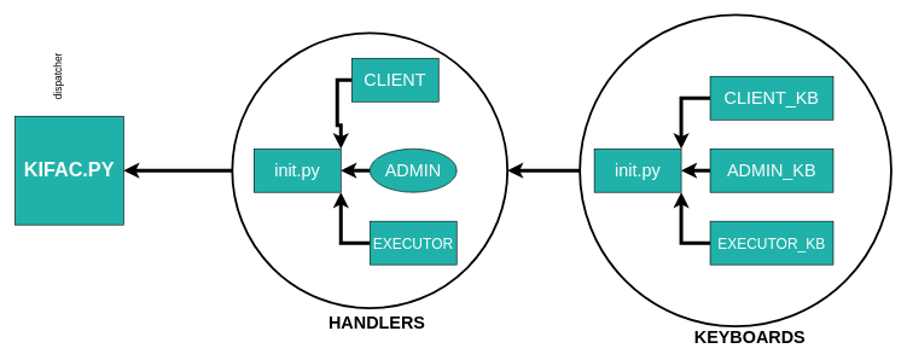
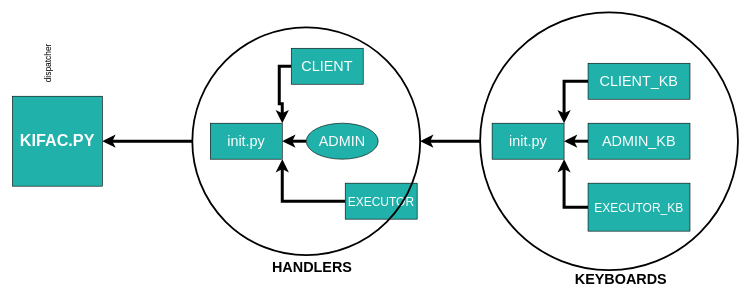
  <mxCell id="0" />
  <mxCell id="1" parent="0" />
  <mxCell id="2" value="&lt;b&gt;&lt;font style=&quot;font-size: 27px&quot; color=&quot;#fcfcfc&quot;&gt;KIFAC.PY&lt;/font&gt;&lt;/b&gt;" style="whiteSpace=wrap;html=1;aspect=fixed;fillColor=#20b2aa;" vertex="1" parent="1"><mxGeometry x="20" y="160" width="150" height="150" as="geometry" /></mxCell>
  <mxCell id="3" value="&lt;font style=&quot;font-size: 14px&quot;&gt;dispatcher&lt;/font&gt;" style="text;html=1;strokeColor=none;fillColor=none;align=center;verticalAlign=middle;whiteSpace=wrap;rounded=0;rotation=-90;" vertex="1" parent="1"><mxGeometry x="60" y="95" width="40" height="20" as="geometry" /></mxCell>
  <mxCell id="4" value="&lt;font color=&quot;#ffffff&quot; style=&quot;font-size: 24px&quot;&gt;init.py&lt;/font&gt;" style="rounded=0;whiteSpace=wrap;html=1;fillColor=#20b2aa;" vertex="1" parent="1"><mxGeometry x="350" y="205" width="120" height="60" as="geometry" /></mxCell>
  <mxCell id="5" style="edgeStyle=orthogonalEdgeStyle;rounded=0;orthogonalLoop=1;jettySize=auto;html=1;exitX=0;exitY=0.5;exitDx=0;exitDy=0;entryX=1;entryY=0;entryDx=0;entryDy=0;strokeWidth=5;" edge="1" parent="1" source="6" target="4"><mxGeometry relative="1" as="geometry" /></mxCell>
  <mxCell id="6" value="&lt;font style=&quot;font-size: 24px&quot; color=&quot;#ffffff&quot;&gt;CLIENT&lt;/font&gt;" style="rounded=0;whiteSpace=wrap;html=1;fillColor=#20b2aa;" vertex="1" parent="1"><mxGeometry x="485" y="80" width="120" height="60" as="geometry" /></mxCell>
  <mxCell id="7" style="edgeStyle=orthogonalEdgeStyle;rounded=0;orthogonalLoop=1;jettySize=auto;html=1;exitX=0;exitY=0.5;exitDx=0;exitDy=0;entryX=1;entryY=0.5;entryDx=0;entryDy=0;strokeWidth=5;" edge="1" parent="1" source="8" target="4"><mxGeometry relative="1" as="geometry" /></mxCell>
  <mxCell id="8" value="&lt;font color=&quot;#fcfcfc&quot; style=&quot;font-size: 24px&quot;&gt;ADMIN&lt;/font&gt;" style="ellipse;whiteSpace=wrap;html=1;fillColor=#20b2aa;" vertex="1" parent="1"><mxGeometry x="510" y="205" width="120" height="60" as="geometry" /></mxCell>
  <mxCell id="9" style="edgeStyle=orthogonalEdgeStyle;rounded=0;orthogonalLoop=1;jettySize=auto;html=1;exitX=0;exitY=0.5;exitDx=0;exitDy=0;entryX=1;entryY=1;entryDx=0;entryDy=0;strokeWidth=5;" edge="1" parent="1" source="10" target="4"><mxGeometry relative="1" as="geometry" /></mxCell>
- <mxCell id="10" value="&lt;font color=&quot;#ffffff&quot; style=&quot;font-size: 20px&quot;&gt;EXECUTOR&lt;/font&gt;" style="rounded=0;whiteSpace=wrap;html=1;fillColor=#20b2aa;" vertex="1" parent="1"><mxGeometry x="510" y="305" width="120" height="60" as="geometry" /></mxCell>
+ <mxCell id="10" value="&lt;font color=&quot;#ffffff&quot; style=&quot;font-size: 20px&quot;&gt;EXECUTOR&lt;/font&gt;" style="rounded=0;whiteSpace=wrap;html=1;fillColor=#20b2aa;" vertex="1" parent="1"><mxGeometry x="575" y="305" width="120" height="60" as="geometry" /></mxCell>
  <mxCell id="11" style="edgeStyle=orthogonalEdgeStyle;rounded=0;orthogonalLoop=1;jettySize=auto;html=1;exitX=0;exitY=0.5;exitDx=0;exitDy=0;entryX=1;entryY=0.5;entryDx=0;entryDy=0;strokeWidth=5;" edge="1" parent="1" source="12" target="2"><mxGeometry relative="1" as="geometry"><Array as="points"><mxPoint x="180" y="235" /></Array></mxGeometry></mxCell>
  <mxCell id="12" value="" style="ellipse;whiteSpace=wrap;html=1;aspect=fixed;fillColor=none;strokeWidth=3;" vertex="1" parent="1"><mxGeometry x="320" width="380" height="380" as="geometry" y="45" /></mxCell>
  <mxCell id="13" value="&lt;b&gt;&lt;font style=&quot;font-size: 24px&quot;&gt;HANDLERS&lt;/font&gt;&lt;/b&gt;" style="text;html=1;strokeColor=none;fillColor=none;align=center;verticalAlign=middle;whiteSpace=wrap;rounded=0;rotation=0;" vertex="1" parent="1"><mxGeometry x="450" y="435" width="140" height="20" as="geometry" /></mxCell>
  <mxCell id="14" value="&lt;font color=&quot;#ffffff&quot; style=&quot;font-size: 24px&quot;&gt;init.py&lt;/font&gt;" style="rounded=0;whiteSpace=wrap;html=1;fillColor=#20b2aa;" vertex="1" parent="1"><mxGeometry x="820" y="205" width="120" height="60" as="geometry" /></mxCell>
  <mxCell id="15" style="edgeStyle=orthogonalEdgeStyle;rounded=0;orthogonalLoop=1;jettySize=auto;html=1;exitX=0;exitY=0.5;exitDx=0;exitDy=0;entryX=1;entryY=0;entryDx=0;entryDy=0;strokeWidth=5;" edge="1" parent="1" source="16" target="14"><mxGeometry relative="1" as="geometry" /></mxCell>
  <mxCell id="16" value="&lt;font style=&quot;font-size: 24px&quot; color=&quot;#ffffff&quot;&gt;CLIENT_KB&lt;br&gt;&lt;/font&gt;" style="rounded=0;whiteSpace=wrap;html=1;fillColor=#20b2aa;" vertex="1" parent="1"><mxGeometry x="980" y="105" width="170" height="60" as="geometry" /></mxCell>
  <mxCell id="17" style="edgeStyle=orthogonalEdgeStyle;rounded=0;orthogonalLoop=1;jettySize=auto;html=1;exitX=0;exitY=0.5;exitDx=0;exitDy=0;entryX=1;entryY=0.5;entryDx=0;entryDy=0;strokeWidth=5;" edge="1" parent="1" source="18" target="14"><mxGeometry relative="1" as="geometry" /></mxCell>
  <mxCell id="18" value="&lt;font color=&quot;#fcfcfc&quot; style=&quot;font-size: 24px&quot;&gt;ADMIN_KB&lt;/font&gt;" style="rounded=0;whiteSpace=wrap;html=1;fillColor=#20b2aa;" vertex="1" parent="1"><mxGeometry x="980" y="205" width="170" height="60" as="geometry" /></mxCell>
  <mxCell id="19" style="edgeStyle=orthogonalEdgeStyle;rounded=0;orthogonalLoop=1;jettySize=auto;html=1;exitX=0;exitY=0.5;exitDx=0;exitDy=0;entryX=1;entryY=1;entryDx=0;entryDy=0;strokeWidth=5;" edge="1" parent="1" source="20" target="14"><mxGeometry relative="1" as="geometry" /></mxCell>
- <mxCell id="20" value="&lt;font color=&quot;#ffffff&quot; style=&quot;font-size: 20px&quot;&gt;EXECUTOR_KB&lt;/font&gt;" style="rounded=0;whiteSpace=wrap;html=1;fillColor=#20b2aa;" vertex="1" parent="1"><mxGeometry x="980" y="305" width="170" height="60" as="geometry" /></mxCell>
+ <mxCell id="20" value="&lt;font color=&quot;#ffffff&quot; style=&quot;font-size: 20px&quot;&gt;EXECUTOR_KB&lt;/font&gt;" style="rounded=0;whiteSpace=wrap;html=1;fillColor=#20b2aa;" vertex="1" parent="1"><mxGeometry x="980" y="305" width="170" height="80" as="geometry" /></mxCell>
  <mxCell id="21" style="edgeStyle=orthogonalEdgeStyle;rounded=0;orthogonalLoop=1;jettySize=auto;html=1;exitX=0;exitY=0.5;exitDx=0;exitDy=0;entryX=1;entryY=0.5;entryDx=0;entryDy=0;strokeWidth=5;" edge="1" parent="1" source="22" target="12"><mxGeometry relative="1" as="geometry" /></mxCell>
  <mxCell id="22" value="" style="ellipse;whiteSpace=wrap;html=1;aspect=fixed;fillColor=none;strokeWidth=3;" vertex="1" parent="1"><mxGeometry x="800" y="20" width="430" height="430" as="geometry" /></mxCell>
  <mxCell id="23" value="&lt;b&gt;&lt;font style=&quot;font-size: 24px&quot;&gt;KEYBOARDS&lt;br&gt;&lt;/font&gt;&lt;/b&gt;" style="text;html=1;strokeColor=none;fillColor=none;align=center;verticalAlign=middle;whiteSpace=wrap;rounded=0;rotation=0;" vertex="1" parent="1"><mxGeometry x="950" y="455" width="170" height="20" as="geometry" /></mxCell>
